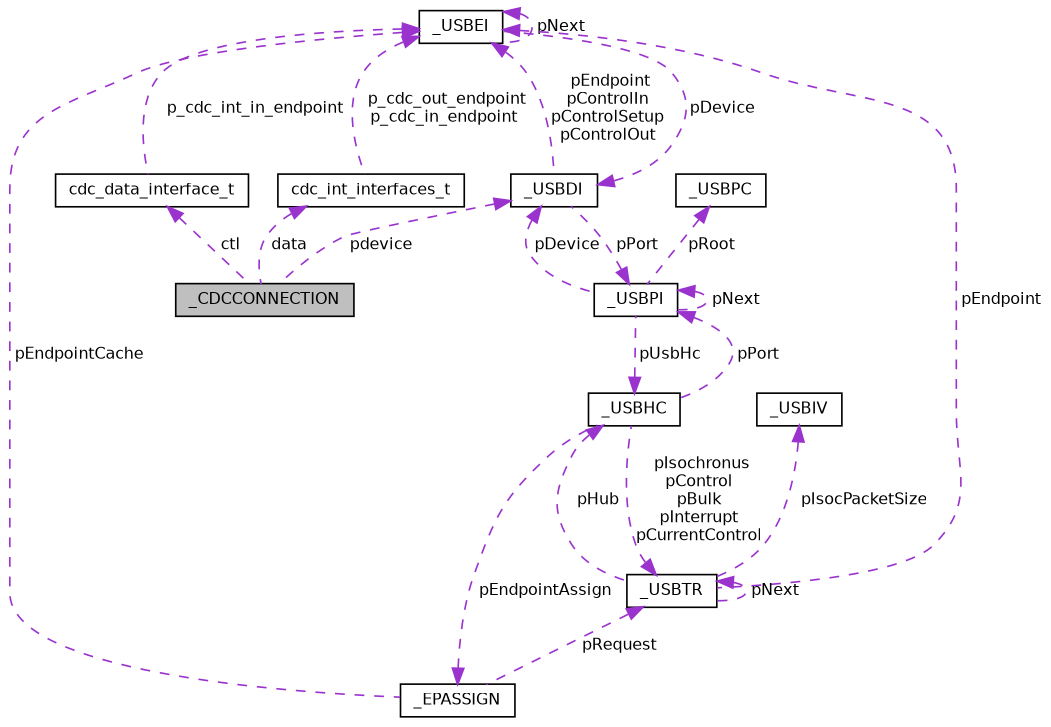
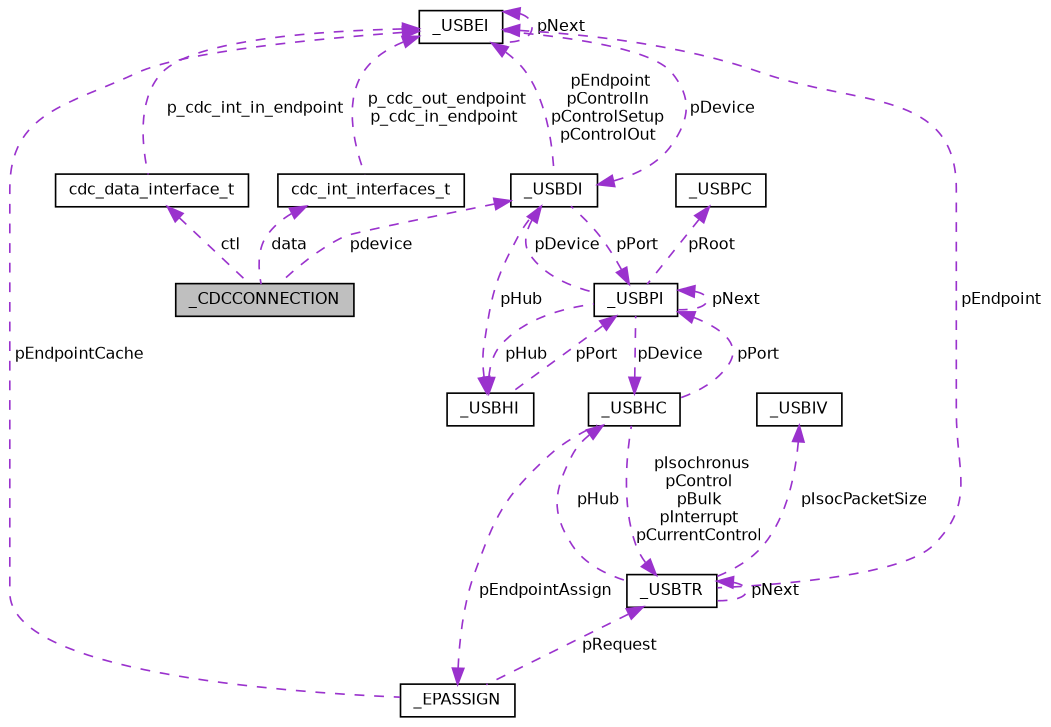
  digraph {
    node [color=black fillcolor=white fontname=Helvetica fontsize=10 shape=record style=filled]
    edge [color=darkorchid3 dir=back fontname=Helvetica fontsize=10 labelfontname=Helvetica labelfontsize=10 style=dashed]
    n1 [fillcolor=grey75 fontcolor=black height=0.2 label=_CDCCONNECTION width=0.4]
    n2 [height=0.2 label=cdc_data_interface_t width=0.4]
    n3 [height=0.2 label=_USBEI width=0.4]
    n4 [height=0.2 label=_USBDI width=0.4]
    n5 [height=0.2 label=_EPASSIGN width=0.4]
    n6 [height=0.2 label=_USBTR width=0.4]
    n7 [height=0.2 label=cdc_int_interfaces_t width=0.4]
    n8 [height=0.2 label=_USBPI width=0.4]
    n9 [height=0.2 label=_USBHC width=0.4]
+   n10 [height=0.2 label=_USBHI width=0.4]
    n11 [height=0.2 label=_USBIV width=0.4]
    n12 [height=0.2 label=_USBPC width=0.4]
    n2 -> n1 [label=" ctl"]
    n3 -> n2 [label=" p_cdc_int_in_endpoint"]
    n3 -> n3 [label=" pNext"]
    n3 -> n4 [label=" pEndpoint\npControlIn\npControlSetup\npControlOut"]
    n3 -> n5 [label=" pEndpointCache"]
    n3 -> n6 [label=" pEndpoint"]
    n3 -> n7 [label=" p_cdc_out_endpoint\np_cdc_in_endpoint"]
    n4 -> n1 [label=" pdevice"]
    n4 -> n3 [label=" pDevice"]
    n4 -> n8 [label=" pDevice"]
    n5 -> n9 [label=" pEndpointAssign"]
    n6 -> n5 [label=" pRequest"]
    n6 -> n6 [label=" pNext"]
    n6 -> n9 [label=" pIsochronus\npControl\npBulk\npInterrupt\npCurrentControl"]
    n7 -> n1 [label=" data"]
    n8 -> n4 [label=" pPort"]
    n8 -> n8 [label=" pNext"]
    n8 -> n9 [label=" pPort"]
+   n8 -> n10 [label=" pPort"]
    n9 -> n6 [label=" pHub"]
-   n9 -> n8 [label=" pUsbHc"]
+   n9 -> n8 [label=" pDevice"]
+   n10 -> n4 [label=" pHub"]
+   n10 -> n8 [label=" pHub"]
    n11 -> n6 [label=" pIsocPacketSize"]
    n12 -> n8 [label=" pRoot"]
  }
